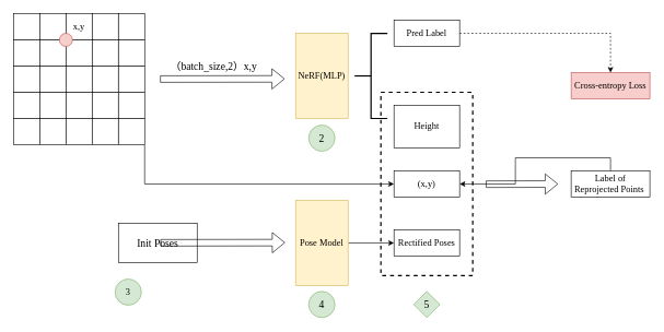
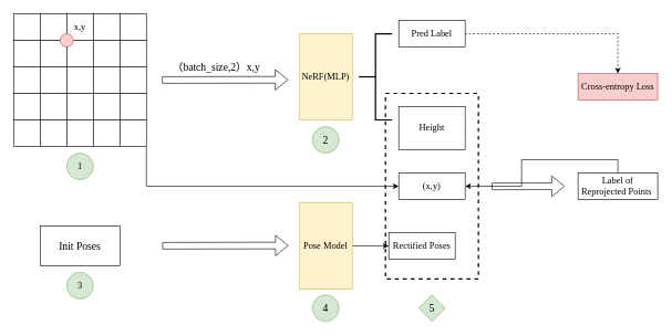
  <mxCell id="0" />
  <mxCell id="1" parent="0" />
  <mxCell id="2" value="" style="rounded=0;whiteSpace=wrap;html=1;" parent="1" vertex="1"><mxGeometry y="20" width="40" height="40" as="geometry" x="20" /></mxCell>
  <mxCell id="3" value="" style="rounded=0;whiteSpace=wrap;html=1;" parent="1" vertex="1"><mxGeometry x="60" y="20" width="40" height="40" as="geometry" /></mxCell>
  <mxCell id="4" value="&lt;font face=&quot;Times New Roman&quot; style=&quot;font-size: 14px&quot;&gt;x,y&lt;/font&gt;" style="rounded=0;whiteSpace=wrap;html=1;" parent="1" vertex="1"><mxGeometry x="100" y="20" width="40" height="40" as="geometry" /></mxCell>
  <mxCell id="5" value="" style="rounded=0;whiteSpace=wrap;html=1;" parent="1" vertex="1"><mxGeometry x="140" y="20" width="40" height="40" as="geometry" /></mxCell>
  <mxCell id="6" value="" style="rounded=0;whiteSpace=wrap;html=1;" parent="1" vertex="1"><mxGeometry y="60" width="40" height="40" as="geometry" x="20" /></mxCell>
  <mxCell id="7" value="" style="rounded=0;whiteSpace=wrap;html=1;" parent="1" vertex="1"><mxGeometry x="60" y="60" width="40" height="40" as="geometry" /></mxCell>
  <mxCell id="8" value="" style="rounded=0;whiteSpace=wrap;html=1;" parent="1" vertex="1"><mxGeometry x="100" y="60" width="40" height="40" as="geometry" /></mxCell>
  <mxCell id="9" value="" style="rounded=0;whiteSpace=wrap;html=1;" parent="1" vertex="1"><mxGeometry x="140" y="60" width="40" height="40" as="geometry" /></mxCell>
  <mxCell id="10" value="" style="rounded=0;whiteSpace=wrap;html=1;" parent="1" vertex="1"><mxGeometry y="100" width="40" height="40" as="geometry" x="20" /></mxCell>
  <mxCell id="11" value="" style="rounded=0;whiteSpace=wrap;html=1;" parent="1" vertex="1"><mxGeometry x="60" y="100" width="40" height="40" as="geometry" /></mxCell>
  <mxCell id="12" value="" style="rounded=0;whiteSpace=wrap;html=1;" parent="1" vertex="1"><mxGeometry x="100" y="100" width="40" height="40" as="geometry" /></mxCell>
  <mxCell id="13" value="" style="rounded=0;whiteSpace=wrap;html=1;" parent="1" vertex="1"><mxGeometry x="140" y="100" width="40" height="40" as="geometry" /></mxCell>
  <mxCell id="14" value="" style="rounded=0;whiteSpace=wrap;html=1;" parent="1" vertex="1"><mxGeometry y="140" width="40" height="40" as="geometry" x="20" /></mxCell>
  <mxCell id="15" value="" style="rounded=0;whiteSpace=wrap;html=1;" parent="1" vertex="1"><mxGeometry x="60" y="140" width="40" height="40" as="geometry" /></mxCell>
  <mxCell id="16" value="" style="rounded=0;whiteSpace=wrap;html=1;" parent="1" vertex="1"><mxGeometry x="100" y="140" width="40" height="40" as="geometry" /></mxCell>
  <mxCell id="17" value="" style="rounded=0;whiteSpace=wrap;html=1;" parent="1" vertex="1"><mxGeometry x="140" y="140" width="40" height="40" as="geometry" /></mxCell>
  <mxCell id="18" value="" style="rounded=0;whiteSpace=wrap;html=1;" parent="1" vertex="1"><mxGeometry y="180" width="40" height="40" as="geometry" x="20" /></mxCell>
  <mxCell id="19" value="" style="rounded=0;whiteSpace=wrap;html=1;" parent="1" vertex="1"><mxGeometry x="60" y="180" width="40" height="40" as="geometry" /></mxCell>
  <mxCell id="20" value="" style="rounded=0;whiteSpace=wrap;html=1;" parent="1" vertex="1"><mxGeometry x="100" y="180" width="40" height="40" as="geometry" /></mxCell>
  <mxCell id="21" value="" style="rounded=0;whiteSpace=wrap;html=1;" parent="1" vertex="1"><mxGeometry x="140" y="180" width="40" height="40" as="geometry" /></mxCell>
  <mxCell id="22" value="" style="rounded=0;whiteSpace=wrap;html=1;" parent="1" vertex="1"><mxGeometry x="180" y="20" width="40" height="40" as="geometry" /></mxCell>
  <mxCell id="23" value="" style="rounded=0;whiteSpace=wrap;html=1;" parent="1" vertex="1"><mxGeometry x="180" y="60" width="40" height="40" as="geometry" /></mxCell>
  <mxCell id="24" value="" style="rounded=0;whiteSpace=wrap;html=1;" parent="1" vertex="1"><mxGeometry x="180" y="140" width="40" height="40" as="geometry" /></mxCell>
  <mxCell id="25" value="" style="rounded=0;whiteSpace=wrap;html=1;" parent="1" vertex="1"><mxGeometry x="180" y="100" width="40" height="40" as="geometry" /></mxCell>
  <mxCell id="26" style="edgeStyle=orthogonalEdgeStyle;rounded=0;orthogonalLoop=1;jettySize=auto;html=1;exitX=1;exitY=1;exitDx=0;exitDy=0;entryX=0;entryY=0.5;entryDx=0;entryDy=0;fontFamily=Times New Roman;fontSize=14;" parent="1" source="27" target="35" edge="1"><mxGeometry relative="1" as="geometry" /></mxCell>
  <mxCell id="27" value="" style="rounded=0;whiteSpace=wrap;html=1;" parent="1" vertex="1"><mxGeometry x="180" y="180" width="40" height="40" as="geometry" /></mxCell>
  <mxCell id="28" value="" style="ellipse;whiteSpace=wrap;html=1;aspect=fixed;fillColor=#f8cecc;strokeColor=#b85450;" parent="1" vertex="1"><mxGeometry x="90" y="50" width="20" height="20" as="geometry" /></mxCell>
  <mxCell id="29" value="" style="shape=flexArrow;endArrow=classic;html=1;rounded=0;fontFamily=Times New Roman;fontSize=14;" parent="1" edge="1"><mxGeometry width="50" height="50" relative="1" as="geometry"><mxPoint x="243.5" y="119.79" as="sourcePoint" /><mxPoint x="433.5" y="119.5" as="targetPoint" /></mxGeometry></mxCell>
  <mxCell id="30" value="NeRF(MLP)" style="rounded=0;whiteSpace=wrap;html=1;fontFamily=Times New Roman;fontSize=14;fillColor=#fff2cc;strokeColor=#d6b656;" parent="1" vertex="1"><mxGeometry x="450" y="50" width="80" height="130" as="geometry" /></mxCell>
  <mxCell id="31" value="" style="strokeWidth=2;html=1;shape=mxgraph.flowchart.annotation_2;align=left;labelPosition=right;pointerEvents=1;fontFamily=Times New Roman;fontSize=14;" parent="1" vertex="1"><mxGeometry x="540" y="50" width="50" height="130" as="geometry" /></mxCell>
  <mxCell id="32" style="edgeStyle=orthogonalEdgeStyle;rounded=0;orthogonalLoop=1;jettySize=auto;html=1;entryX=0.5;entryY=0;entryDx=0;entryDy=0;fontFamily=Times New Roman;fontSize=16;fontColor=#000000;dashed=1;" parent="1" source="33" target="48" edge="1"><mxGeometry relative="1" as="geometry" /></mxCell>
  <mxCell id="33" value="Pred Label" style="rounded=0;whiteSpace=wrap;html=1;fontFamily=Times New Roman;fontSize=14;" parent="1" vertex="1"><mxGeometry x="600" y="30" width="100" height="40" as="geometry" /></mxCell>
  <mxCell id="34" value="Height" style="rounded=0;whiteSpace=wrap;html=1;fontFamily=Times New Roman;fontSize=14;" parent="1" vertex="1"><mxGeometry x="600" y="160" width="100" height="65" as="geometry" /></mxCell>
  <mxCell id="35" value="(x,y)" style="rounded=0;whiteSpace=wrap;html=1;fontFamily=Times New Roman;fontSize=14;" parent="1" vertex="1"><mxGeometry x="600" y="260" width="100" height="40" as="geometry" /></mxCell>
+ <mxCell id="36" value="1" style="ellipse;whiteSpace=wrap;html=1;aspect=fixed;fontFamily=Times New Roman;fontSize=14;fillColor=#d5e8d4;strokeColor=#82b366;" parent="1" vertex="1"><mxGeometry x="100" y="230" width="40" height="40" as="geometry" /></mxCell>
  <mxCell id="37" value="&lt;font color=&quot;#000000&quot;&gt;（batch_size,2）x,y&lt;/font&gt;" style="text;html=1;align=center;verticalAlign=middle;resizable=0;points=[];autosize=1;strokeColor=none;fillColor=none;fontSize=16;fontFamily=Times New Roman;fontColor=#F8CECC;" parent="1" vertex="1"><mxGeometry x="250" y="90" width="150" height="20" as="geometry" /></mxCell>
  <mxCell id="38" value="2" style="ellipse;whiteSpace=wrap;html=1;aspect=fixed;fontFamily=Times New Roman;fontSize=16;fillColor=#d5e8d4;strokeColor=#82b366;" parent="1" vertex="1"><mxGeometry x="470" y="190" width="40" height="40" as="geometry" /></mxCell>
- <mxCell id="39" value="Init Poses" style="rounded=0;whiteSpace=wrap;html=1;fontFamily=Times New Roman;fontSize=16;fontColor=#000000;" parent="1" vertex="1"><mxGeometry x="180" y="340" width="120" height="60" as="geometry" /></mxCell>
+ <mxCell id="39" value="Init Poses" style="rounded=0;whiteSpace=wrap;html=1;fontFamily=Times New Roman;fontSize=16;fontColor=#000000;" parent="1" vertex="1"><mxGeometry x="60" y="340" width="120" height="60" as="geometry" /></mxCell>
  <mxCell id="40" value="" style="shape=flexArrow;endArrow=classic;html=1;rounded=0;fontFamily=Times New Roman;fontSize=14;" parent="1" edge="1"><mxGeometry width="50" height="50" relative="1" as="geometry"><mxPoint x="244" y="369.79" as="sourcePoint" /><mxPoint x="434" y="369.5" as="targetPoint" /></mxGeometry></mxCell>
  <mxCell id="41" style="edgeStyle=orthogonalEdgeStyle;rounded=0;orthogonalLoop=1;jettySize=auto;html=1;exitX=1;exitY=0.5;exitDx=0;exitDy=0;entryX=0;entryY=0.5;entryDx=0;entryDy=0;fontFamily=Times New Roman;fontSize=16;fontColor=#000000;" parent="1" source="42" target="43" edge="1"><mxGeometry relative="1" as="geometry" /></mxCell>
  <mxCell id="42" value="Pose Model" style="rounded=0;whiteSpace=wrap;html=1;fontFamily=Times New Roman;fontSize=14;fillColor=#fff2cc;strokeColor=#d6b656;" parent="1" vertex="1"><mxGeometry x="450" y="305" width="80" height="130" as="geometry" /></mxCell>
- <mxCell id="43" value="Rectified Poses" style="rounded=0;whiteSpace=wrap;html=1;fontFamily=Times New Roman;fontSize=14;" parent="1" vertex="1"><mxGeometry x="600" y="350" width="100" height="40" as="geometry" /></mxCell>
+ <mxCell id="43" value="Rectified Poses" style="rounded=0;whiteSpace=wrap;html=1;fontFamily=Times New Roman;fontSize=14;" parent="1" vertex="1"><mxGeometry x="585" y="350" width="100" height="40" as="geometry" /></mxCell>
  <mxCell id="44" value="" style="rounded=0;whiteSpace=wrap;html=1;fontFamily=Times New Roman;fontSize=16;fontColor=#000000;fillColor=none;dashed=1;strokeWidth=2;" parent="1" vertex="1"><mxGeometry x="580" y="140" width="140" height="280" as="geometry" /></mxCell>
  <mxCell id="45" value="" style="shape=flexArrow;endArrow=classic;html=1;rounded=0;fontFamily=Times New Roman;fontSize=14;" parent="1" edge="1"><mxGeometry width="50" height="50" relative="1" as="geometry"><mxPoint x="740" y="280.29" as="sourcePoint" /><mxPoint x="850" y="280" as="targetPoint" /></mxGeometry></mxCell>
  <mxCell id="46" style="edgeStyle=orthogonalEdgeStyle;rounded=0;orthogonalLoop=1;jettySize=auto;html=1;exitX=0.5;exitY=0;exitDx=0;exitDy=0;fontFamily=Times New Roman;fontSize=16;fontColor=#000000;" parent="1" source="47" target="35" edge="1"><mxGeometry relative="1" as="geometry" /></mxCell>
  <mxCell id="47" value="Label of Reprojected Points&lt;span style=&quot;white-space: pre&quot;&gt; &lt;/span&gt;" style="rounded=0;whiteSpace=wrap;html=1;fontFamily=Times New Roman;fontSize=14;" parent="1" vertex="1"><mxGeometry x="870" y="260" width="120" height="40" as="geometry" /></mxCell>
  <mxCell id="48" value="Cross-entropy Loss" style="rounded=0;whiteSpace=wrap;html=1;fontFamily=Times New Roman;fontSize=14;fillColor=#f8cecc;strokeColor=#b85450;" parent="1" vertex="1"><mxGeometry x="870" y="110" width="120" height="40" as="geometry" /></mxCell>
- <mxCell id="49" value="3" style="ellipse;whiteSpace=wrap;html=1;aspect=fixed;fontFamily=Times New Roman;fontSize=14;fillColor=#d5e8d4;strokeColor=#82b366;" parent="1" vertex="1"><mxGeometry x="175" y="425" width="40" height="40" as="geometry" /></mxCell>
+ <mxCell id="49" value="3" style="ellipse;whiteSpace=wrap;html=1;aspect=fixed;fontFamily=Times New Roman;fontSize=14;fillColor=#d5e8d4;strokeColor=#82b366;" parent="1" vertex="1"><mxGeometry x="100" y="410" width="40" height="40" as="geometry" /></mxCell>
  <mxCell id="50" value="4" style="ellipse;whiteSpace=wrap;html=1;aspect=fixed;fontFamily=Times New Roman;fontSize=16;fillColor=#d5e8d4;strokeColor=#82b366;" parent="1" vertex="1"><mxGeometry x="470" y="444" width="40" height="40" as="geometry" /></mxCell>
  <mxCell id="51" value="5" style="rhombus;whiteSpace=wrap;html=1;aspect=fixed;fontFamily=Times New Roman;fontSize=16;fillColor=#d5e8d4;strokeColor=#82b366;" parent="1" vertex="1"><mxGeometry x="630" y="444" width="40" height="40" as="geometry" /></mxCell>
